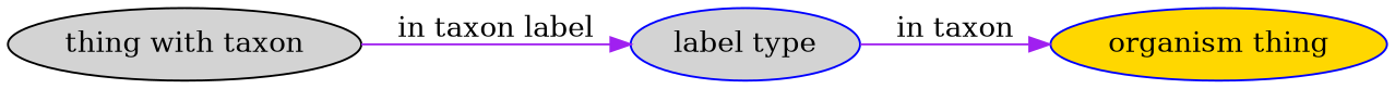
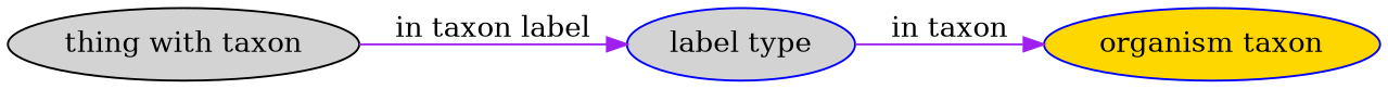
  digraph {
    rankdir=LR
    node [fillcolor=lightgrey style=filled color=blue]
    edge [color=purple style=solid]
    n1 [height=0.5 label="thing with taxon" width=2.4192 color=""]
    n2 [height=0.5 label="label type" width=1.5707]
-   n3 [fillcolor=gold height=0.5 label="organism thing" width=2.3109]
+   n3 [fillcolor=gold height=0.5 label="organism taxon" width=2.3109]
    n1 -> n2 [label="in taxon label"]
    n2 -> n3 [label="in taxon"]
  }
